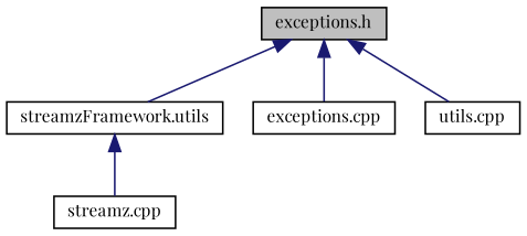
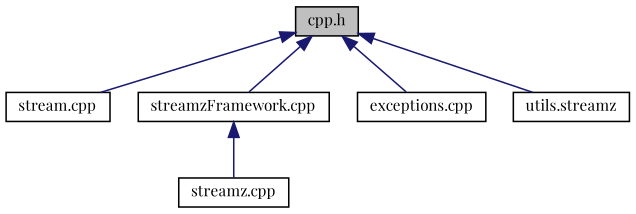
  digraph {
    fontname="Playfair Display"
    node [color=black fillcolor=white fontname="Playfair Display" fontsize=10 shape=record style=filled]
    edge [color=midnightblue dir=back fontname="Playfair Display" fontsize=10 labelfontname=Helvetica labelfontsize=10 style=solid]
-   n1 [fillcolor=grey75 fontcolor=black height=0.2 label="exceptions.h" width=0.4]
-   n3 [height=0.2 label="streamzFramework.utils" width=0.4]
+   n1 [fillcolor=grey75 fontcolor=black height=0.2 label="cpp.h" width=0.4]
+   n2 [height=0.2 label="stream.cpp" width=0.4]
+   n3 [height=0.2 label="streamzFramework.cpp" width=0.4]
    n4 [height=0.2 label="exceptions.cpp" width=0.4]
-   n5 [height=0.2 label="utils.cpp" width=0.4]
+   n5 [height=0.2 label="utils.streamz" width=0.4]
    n6 [height=0.2 label="streamz.cpp" width=0.4]
+   n1 -> n2
    n1 -> n3
    n1 -> n4
    n1 -> n5
    n3 -> n6
  }
